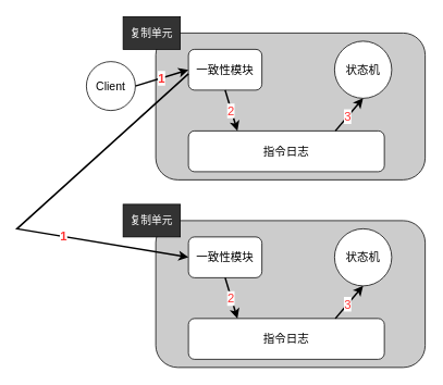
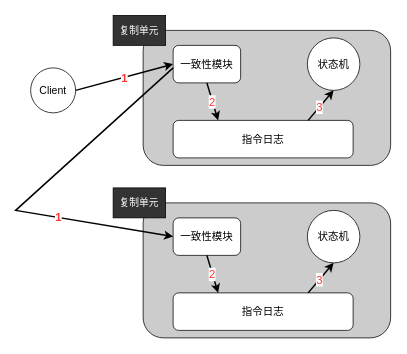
  <mxCell id="0" />
  <mxCell id="1" parent="0" />
- <mxCell id="2" value="Client" style="ellipse;whiteSpace=wrap;html=1;aspect=fixed;fontSize=14;" vertex="1" parent="1"><mxGeometry x="105" y="75" width="60" height="60" as="geometry" /></mxCell>
+ <mxCell id="2" value="Client" style="ellipse;whiteSpace=wrap;html=1;aspect=fixed;fontSize=14;" vertex="1" parent="1"><mxGeometry x="40" y="90" width="60" height="60" as="geometry" /></mxCell>
  <mxCell id="3" value="" style="rounded=1;whiteSpace=wrap;html=1;fontSize=14;fillColor=#CCCCCC;" vertex="1" parent="1"><mxGeometry x="190" y="40" width="330" height="180" as="geometry" /></mxCell>
  <mxCell id="4" value="一致性模块" style="rounded=1;whiteSpace=wrap;html=1;fontSize=14;fillColor=#FFFFFF;" vertex="1" parent="1"><mxGeometry x="230" y="60" width="90" height="50" as="geometry" /></mxCell>
  <mxCell id="5" value="指令日志" style="rounded=1;whiteSpace=wrap;html=1;fontSize=14;fillColor=#FFFFFF;" vertex="1" parent="1"><mxGeometry x="230" y="160" width="240" height="50" as="geometry" /></mxCell>
  <mxCell id="6" value="状态机" style="ellipse;whiteSpace=wrap;html=1;aspect=fixed;fontSize=14;fillColor=#FFFFFF;" vertex="1" parent="1"><mxGeometry x="409" y="50" width="70" height="70" as="geometry" /></mxCell>
  <mxCell id="7" value="1" style="endArrow=classic;html=1;rounded=0;fontSize=15;exitX=1;exitY=0.5;exitDx=0;exitDy=0;entryX=0;entryY=0.5;entryDx=0;entryDy=0;strokeWidth=2;fontColor=#FF3333;fontStyle=1" edge="1" parent="1" source="2" target="4"><mxGeometry width="50" height="50" relative="1" as="geometry"><mxPoint x="60" y="280" as="sourcePoint" /><mxPoint x="110" y="230" as="targetPoint" /></mxGeometry></mxCell>
  <mxCell id="8" value="2" style="endArrow=classic;html=1;rounded=0;fontSize=15;fontColor=#FF3333;strokeWidth=2;exitX=0.5;exitY=1;exitDx=0;exitDy=0;" edge="1" parent="1" source="4"><mxGeometry width="50" height="50" relative="1" as="geometry"><mxPoint x="260" y="390" as="sourcePoint" /><mxPoint x="290" y="160" as="targetPoint" /></mxGeometry></mxCell>
  <mxCell id="9" value="" style="endArrow=classic;html=1;rounded=0;fontSize=15;fontColor=#FF3333;strokeWidth=2;exitX=0.75;exitY=0;exitDx=0;exitDy=0;entryX=0.5;entryY=1;entryDx=0;entryDy=0;" edge="1" parent="1" source="5" target="6"><mxGeometry width="50" height="50" relative="1" as="geometry"><mxPoint x="320" y="450" as="sourcePoint" /><mxPoint x="370" y="400" as="targetPoint" /></mxGeometry></mxCell>
  <mxCell id="10" value="3" style="edgeLabel;html=1;align=center;verticalAlign=middle;resizable=0;points=[];fontSize=15;fontColor=#FF3333;" vertex="1" connectable="0" parent="9"><mxGeometry x="-0.103" y="2" relative="1" as="geometry"><mxPoint y="1" as="offset" /></mxGeometry></mxCell>
  <mxCell id="11" value="复制单元" style="rounded=0;whiteSpace=wrap;html=1;fontSize=13;fontColor=#FFFFFF;fillColor=#333333;" vertex="1" parent="1"><mxGeometry x="150" y="20" width="70" height="40" as="geometry" /></mxCell>
  <mxCell id="12" value="" style="rounded=1;whiteSpace=wrap;html=1;fontSize=14;fillColor=#CCCCCC;" vertex="1" parent="1"><mxGeometry x="190" y="270" width="330" height="180" as="geometry" /></mxCell>
  <mxCell id="13" value="一致性模块" style="rounded=1;whiteSpace=wrap;html=1;fontSize=14;fillColor=#FFFFFF;" vertex="1" parent="1"><mxGeometry x="230" y="290" width="90" height="50" as="geometry" /></mxCell>
  <mxCell id="14" value="指令日志" style="rounded=1;whiteSpace=wrap;html=1;fontSize=14;fillColor=#FFFFFF;" vertex="1" parent="1"><mxGeometry x="230" y="390" width="240" height="50" as="geometry" /></mxCell>
  <mxCell id="15" value="状态机" style="ellipse;whiteSpace=wrap;html=1;aspect=fixed;fontSize=14;fillColor=#FFFFFF;" vertex="1" parent="1"><mxGeometry x="409" y="280" width="70" height="70" as="geometry" /></mxCell>
  <mxCell id="16" value="2" style="endArrow=classic;html=1;rounded=0;fontSize=15;fontColor=#FF3333;strokeWidth=2;exitX=0.5;exitY=1;exitDx=0;exitDy=0;" edge="1" parent="1" source="13"><mxGeometry width="50" height="50" relative="1" as="geometry"><mxPoint x="260" y="620" as="sourcePoint" /><mxPoint x="290" y="390" as="targetPoint" /></mxGeometry></mxCell>
  <mxCell id="17" value="" style="endArrow=classic;html=1;rounded=0;fontSize=15;fontColor=#FF3333;strokeWidth=2;exitX=0.75;exitY=0;exitDx=0;exitDy=0;entryX=0.5;entryY=1;entryDx=0;entryDy=0;" edge="1" parent="1" source="14" target="15"><mxGeometry width="50" height="50" relative="1" as="geometry"><mxPoint x="320" y="680" as="sourcePoint" /><mxPoint x="370" y="630" as="targetPoint" /></mxGeometry></mxCell>
  <mxCell id="18" value="3" style="edgeLabel;html=1;align=center;verticalAlign=middle;resizable=0;points=[];fontSize=15;fontColor=#FF3333;" vertex="1" connectable="0" parent="17"><mxGeometry x="-0.103" y="2" relative="1" as="geometry"><mxPoint y="1" as="offset" /></mxGeometry></mxCell>
  <mxCell id="19" value="复制单元" style="rounded=0;whiteSpace=wrap;html=1;fontSize=13;fontColor=#FFFFFF;fillColor=#333333;" vertex="1" parent="1"><mxGeometry x="150" y="250" width="70" height="40" as="geometry" /></mxCell>
  <mxCell id="20" value="" style="endArrow=classic;html=1;rounded=0;fontSize=13;fontColor=#FFFFFF;strokeWidth=2;entryX=0;entryY=0.5;entryDx=0;entryDy=0;" edge="1" parent="1" target="13"><mxGeometry width="50" height="50" relative="1" as="geometry"><mxPoint x="230" y="90" as="sourcePoint" /><mxPoint x="90" y="240" as="targetPoint" /><Array as="points"><mxPoint x="20" y="280" /></Array></mxGeometry></mxCell>
  <mxCell id="21" value="1" style="edgeLabel;html=1;align=center;verticalAlign=middle;resizable=0;points=[];fontSize=15;fontColor=#FF3333;fontStyle=1" vertex="1" connectable="0" parent="20"><mxGeometry x="0.37" y="1" relative="1" as="geometry"><mxPoint as="offset" /></mxGeometry></mxCell>
